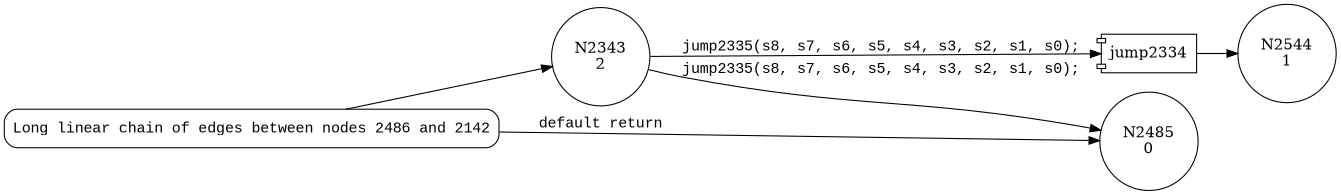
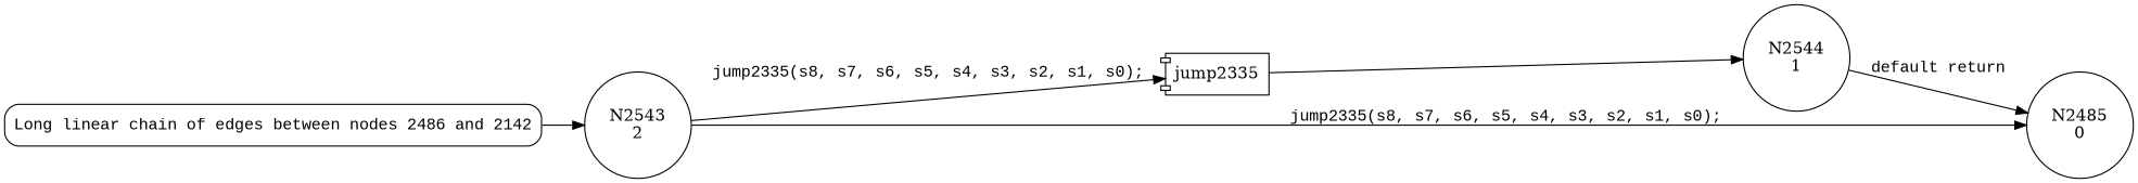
  digraph {
    rankdir=LR
    node [shape=circle]
    edge [fontname="Courier New"]
-   n1 [label="N2343\n2"]
-   n2 [label=jump2334 shape=component]
+   n1 [label="N2543\n2"]
+   n2 [label=jump2335 shape=component]
    n3 [label="N2485\n0"]
    n4 [label="N2544\n1"]
    n5 [fillcolor=white fontname="Courier New" label="Long linear chain of edges between nodes 2486 and 2142" penwidth=1 shape=Mrecord style="filled,bold"]
    n1 -> n2 [label="jump2335(s8, s7, s6, s5, s4, s3, s2, s1, s0);"]
    n1 -> n3 [label="jump2335(s8, s7, s6, s5, s4, s3, s2, s1, s0);"]
    n2 -> n4
-   n5 -> n3 [label="default return"]
+   n4 -> n3 [label="default return"]
    n5 -> n1 [fontname=""]
  }
